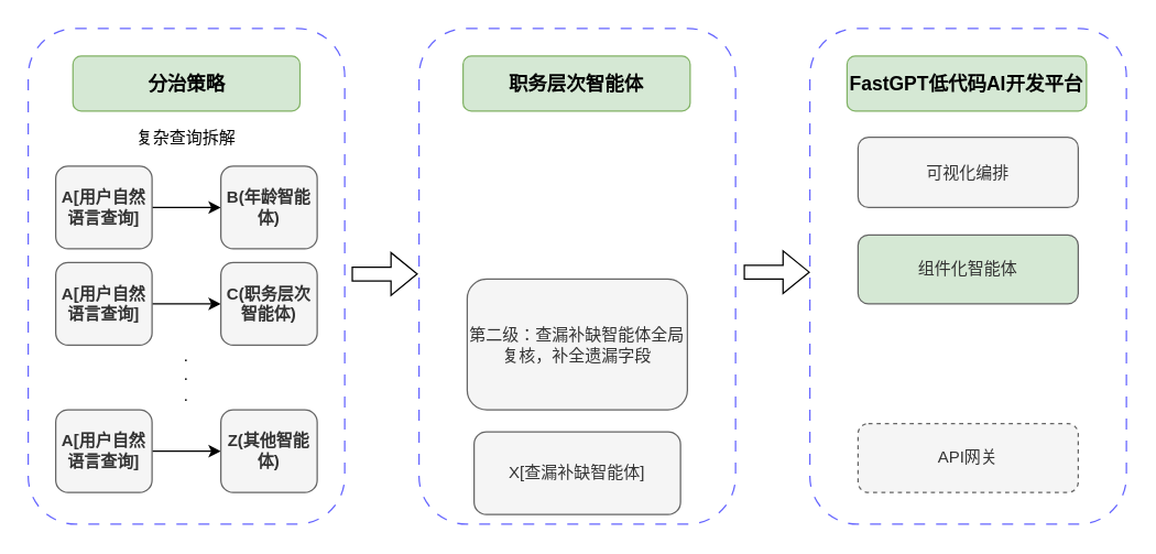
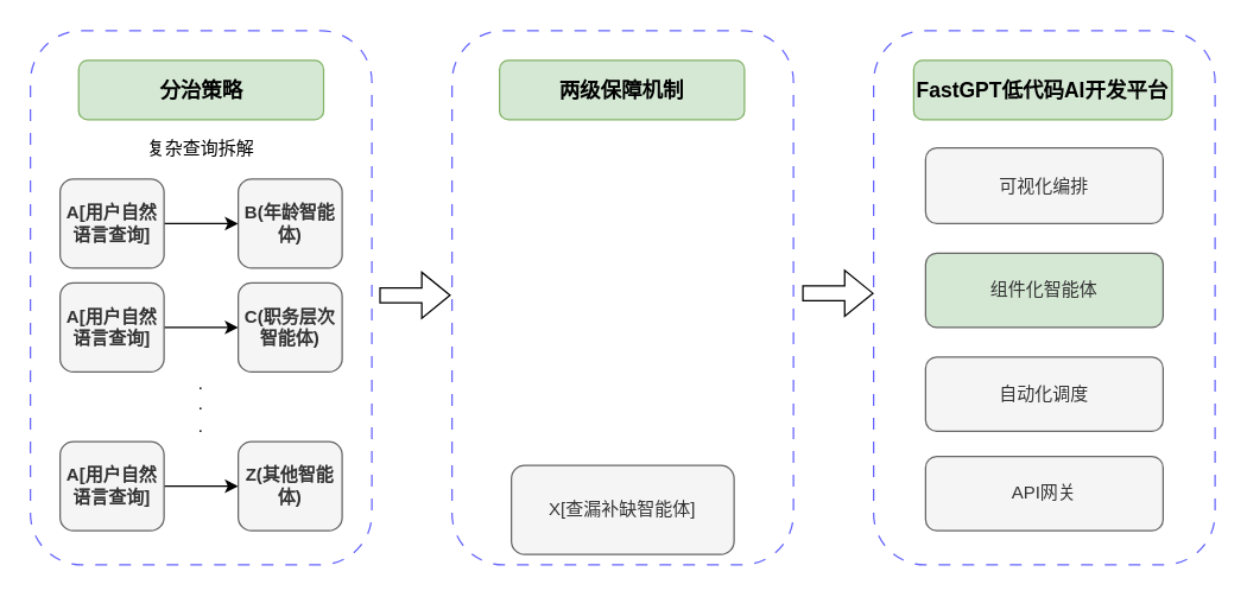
  <mxCell id="0" />
  <mxCell id="1" parent="0" />
  <mxCell id="2" value="&lt;div&gt;复杂查询拆解&lt;/div&gt;&lt;div&gt;&lt;br&gt;&lt;/div&gt;&lt;div&gt;&lt;br&gt;&lt;/div&gt;&lt;div&gt;&lt;br&gt;&lt;/div&gt;&lt;div&gt;&lt;br&gt;&lt;/div&gt;&lt;div&gt;&lt;br&gt;&lt;/div&gt;&lt;div&gt;&lt;br&gt;&lt;/div&gt;&lt;div&gt;&lt;br&gt;&lt;/div&gt;&lt;div&gt;&lt;br&gt;&lt;/div&gt;&lt;div&gt;&lt;br&gt;&lt;/div&gt;&lt;div&gt;&lt;br&gt;&lt;/div&gt;&lt;div&gt;.&lt;/div&gt;&lt;div&gt;.&lt;/div&gt;&lt;div&gt;.&lt;/div&gt;&lt;div&gt;&lt;br&gt;&lt;/div&gt;" style="rounded=1;whiteSpace=wrap;html=1;fillColor=none;strokeColor=#6666FF;dashed=1;dashPattern=8 8;" parent="1" vertex="1"><mxGeometry x="20" y="20" width="230" height="360" as="geometry" /></mxCell>
  <mxCell id="3" value="" style="edgeStyle=orthogonalEdgeStyle;rounded=0;orthogonalLoop=1;jettySize=auto;html=1;" parent="1" source="4" target="5" edge="1"><mxGeometry relative="1" as="geometry" /></mxCell>
  <mxCell id="4" value="&lt;b&gt;A[用户自然语言查询]&lt;/b&gt;" style="rounded=1;whiteSpace=wrap;html=1;fillColor=#f5f5f5;strokeColor=#666666;fontColor=#333333;" parent="1" vertex="1"><mxGeometry x="40" y="120" width="70" height="60" as="geometry" /></mxCell>
  <mxCell id="5" value="&lt;b&gt;B(年龄智能体)&lt;/b&gt;" style="whiteSpace=wrap;html=1;rounded=1;fillColor=#f5f5f5;strokeColor=#666666;fontColor=#333333;" parent="1" vertex="1"><mxGeometry x="160" y="120" width="70" height="60" as="geometry" /></mxCell>
  <mxCell id="6" value="" style="edgeStyle=orthogonalEdgeStyle;rounded=0;orthogonalLoop=1;jettySize=auto;html=1;" parent="1" source="7" target="8" edge="1"><mxGeometry relative="1" as="geometry" /></mxCell>
  <mxCell id="7" value="&lt;b&gt;A[用户自然语言查询]&lt;/b&gt;" style="rounded=1;whiteSpace=wrap;html=1;fillColor=#f5f5f5;strokeColor=#666666;fontColor=#333333;" parent="1" vertex="1"><mxGeometry x="40" y="190" width="70" height="60" as="geometry" /></mxCell>
  <mxCell id="8" value="&lt;b&gt;C(职务层次智能体)&lt;/b&gt;" style="whiteSpace=wrap;html=1;rounded=1;fillColor=#f5f5f5;strokeColor=#666666;fontColor=#333333;" parent="1" vertex="1"><mxGeometry x="160" y="190" width="70" height="60" as="geometry" /></mxCell>
  <mxCell id="9" value="" style="edgeStyle=orthogonalEdgeStyle;rounded=0;orthogonalLoop=1;jettySize=auto;html=1;" parent="1" source="10" target="11" edge="1"><mxGeometry relative="1" as="geometry" /></mxCell>
  <mxCell id="10" value="&lt;b&gt;A[用户自然语言查询]&lt;/b&gt;" style="rounded=1;whiteSpace=wrap;html=1;fillColor=#f5f5f5;strokeColor=#666666;fontColor=#333333;" parent="1" vertex="1"><mxGeometry x="40" y="297" width="70" height="60" as="geometry" /></mxCell>
  <mxCell id="11" value="&lt;b&gt;Z(其他智能体)&lt;/b&gt;" style="whiteSpace=wrap;html=1;rounded=1;fillColor=#f5f5f5;strokeColor=#666666;fontColor=#333333;" parent="1" vertex="1"><mxGeometry x="160" y="297" width="70" height="60" as="geometry" /></mxCell>
  <mxCell id="12" value="&lt;b&gt;&lt;font style=&quot;font-size: 14px;&quot;&gt;分治策略&lt;/font&gt;&lt;/b&gt;" style="rounded=1;whiteSpace=wrap;html=1;fillColor=#d5e8d4;strokeColor=#82b366;" parent="1" vertex="1"><mxGeometry x="52.5" y="40" width="165" height="40" as="geometry" /></mxCell>
  <mxCell id="13" value="" style="rounded=1;whiteSpace=wrap;html=1;fillColor=none;strokeColor=#6666FF;dashed=1;dashPattern=8 8;" parent="1" vertex="1"><mxGeometry x="304" y="20" width="230" height="360" as="geometry" /></mxCell>
- <mxCell id="14" value="第二级：查漏补缺智能体全局复核，补全遗漏字段" style="rounded=1;whiteSpace=wrap;html=1;fillColor=#f5f5f5;strokeColor=#666666;fontColor=#333333;" parent="1" vertex="1"><mxGeometry x="339" y="202" width="160" height="95" as="geometry" /></mxCell>
  <mxCell id="15" value="X[查漏补缺智能体]" style="whiteSpace=wrap;html=1;rounded=1;fillColor=#f5f5f5;strokeColor=#666666;fontColor=#333333;" parent="1" vertex="1"><mxGeometry x="344" y="313" width="150" height="60" as="geometry" /></mxCell>
- <mxCell id="16" value="&lt;b&gt;&lt;font style=&quot;font-size: 14px;&quot;&gt;职务层次智能体&lt;/font&gt;&lt;/b&gt;" style="rounded=1;whiteSpace=wrap;html=1;fillColor=#d5e8d4;strokeColor=#82b366;" parent="1" vertex="1"><mxGeometry x="336" y="40" width="165" height="40" as="geometry" /></mxCell>
+ <mxCell id="16" value="&lt;b&gt;&lt;font style=&quot;font-size: 14px;&quot;&gt;两级保障机制&lt;/font&gt;&lt;/b&gt;" style="rounded=1;whiteSpace=wrap;html=1;fillColor=#d5e8d4;strokeColor=#82b366;" parent="1" vertex="1"><mxGeometry x="336" y="40" width="165" height="40" as="geometry" /></mxCell>
  <mxCell id="17" value="" style="rounded=1;whiteSpace=wrap;html=1;fillColor=none;strokeColor=#6666FF;dashed=1;dashPattern=8 8;" parent="1" vertex="1"><mxGeometry x="588" y="20" width="230" height="360" as="geometry" /></mxCell>
  <mxCell id="18" value="可视化编排" style="rounded=1;whiteSpace=wrap;html=1;fillColor=#f5f5f5;strokeColor=#666666;fontColor=#333333;" parent="1" vertex="1"><mxGeometry x="623" y="99" width="160" height="51" as="geometry" /></mxCell>
  <mxCell id="19" value="组件化智能体" style="rounded=1;whiteSpace=wrap;html=1;fillColor=#d5e8d4;strokeColor=#666666;fontColor=#333333;" parent="1" vertex="1"><mxGeometry x="623" y="170" width="160" height="50" as="geometry" /></mxCell>
- <mxCell id="21" value="API网关" style="rounded=1;whiteSpace=wrap;html=1;fillColor=#f5f5f5;fontColor=#333333;strokeColor=#666666;dashed=1;" parent="1" vertex="1"><mxGeometry x="623" y="307" width="160" height="50" as="geometry" /></mxCell>
+ <mxCell id="20" value="自动化调度" style="rounded=1;whiteSpace=wrap;html=1;fillColor=#f5f5f5;fontColor=#333333;strokeColor=#666666;" parent="1" vertex="1"><mxGeometry x="623" y="240" width="160" height="50" as="geometry" /></mxCell>
+ <mxCell id="21" value="API网关" style="rounded=1;whiteSpace=wrap;html=1;fillColor=#f5f5f5;fontColor=#333333;strokeColor=#666666;" parent="1" vertex="1"><mxGeometry x="623" y="307" width="160" height="50" as="geometry" /></mxCell>
  <mxCell id="22" value="&lt;b&gt;&lt;font style=&quot;font-size: 14px;&quot;&gt;FastGPT低代码AI开发平台&lt;/font&gt;&lt;/b&gt;" style="rounded=1;whiteSpace=wrap;html=1;fillColor=#d5e8d4;strokeColor=#82b366;" parent="1" vertex="1"><mxGeometry x="615" y="40" width="174" height="40" as="geometry" /></mxCell>
  <mxCell id="23" value="" style="shape=flexArrow;endArrow=classic;html=1;rounded=0;" edge="1" parent="1"><mxGeometry width="50" height="50" relative="1" as="geometry"><mxPoint x="255" y="198.33" as="sourcePoint" /><mxPoint x="303.13" y="198.33" as="targetPoint" /></mxGeometry></mxCell>
  <mxCell id="24" value="" style="shape=flexArrow;endArrow=classic;html=1;rounded=0;" edge="1" parent="1"><mxGeometry width="50" height="50" relative="1" as="geometry"><mxPoint x="539.87" y="197" as="sourcePoint" /><mxPoint x="588" y="197" as="targetPoint" /></mxGeometry></mxCell>
